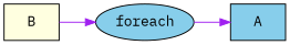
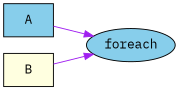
  digraph {
    fontname="IBM Plex Mono"
    rankdir=LR
    node [fillcolor=skyblue fontname="IBM Plex Mono" shape=box style=filled]
    edge [arrowhead=normal color=purple fontname="IBM Plex Mono" style=solid]
    foreach [shape=ellipse]
    A
    B [fillcolor=lightyellow]
-   foreach -> A
+   A -> foreach
    B -> foreach
  }
